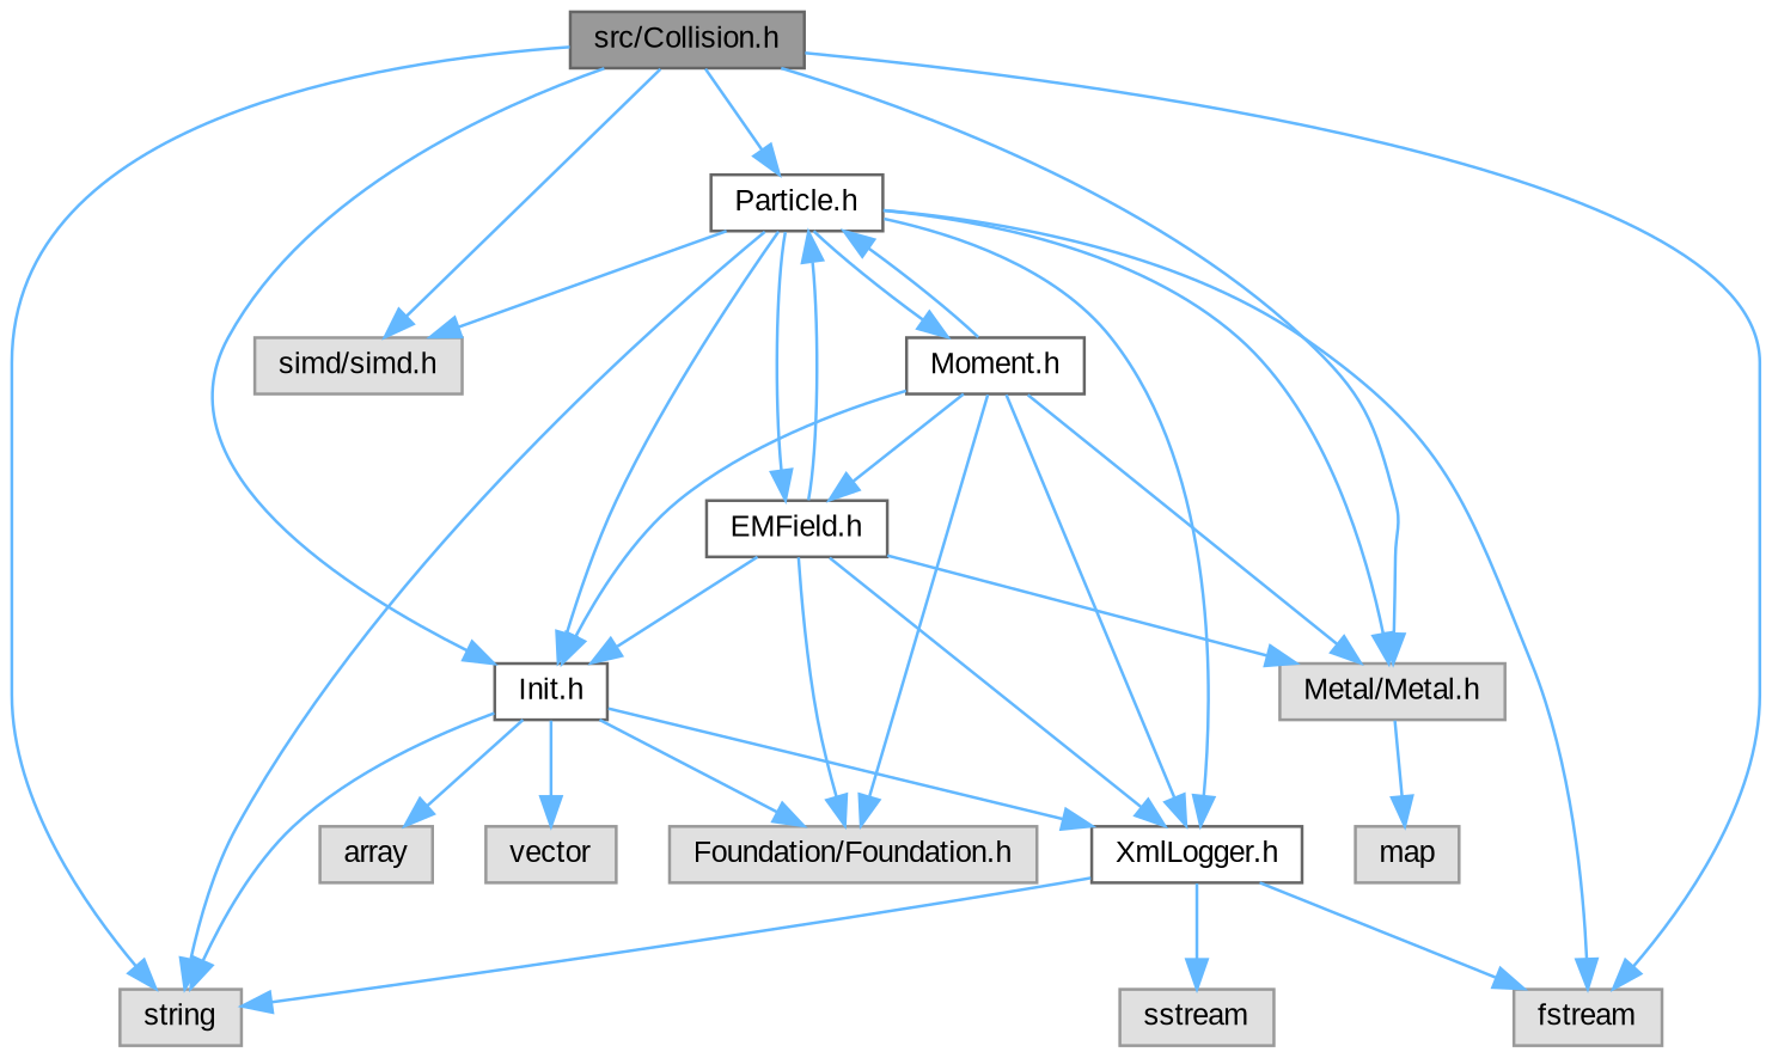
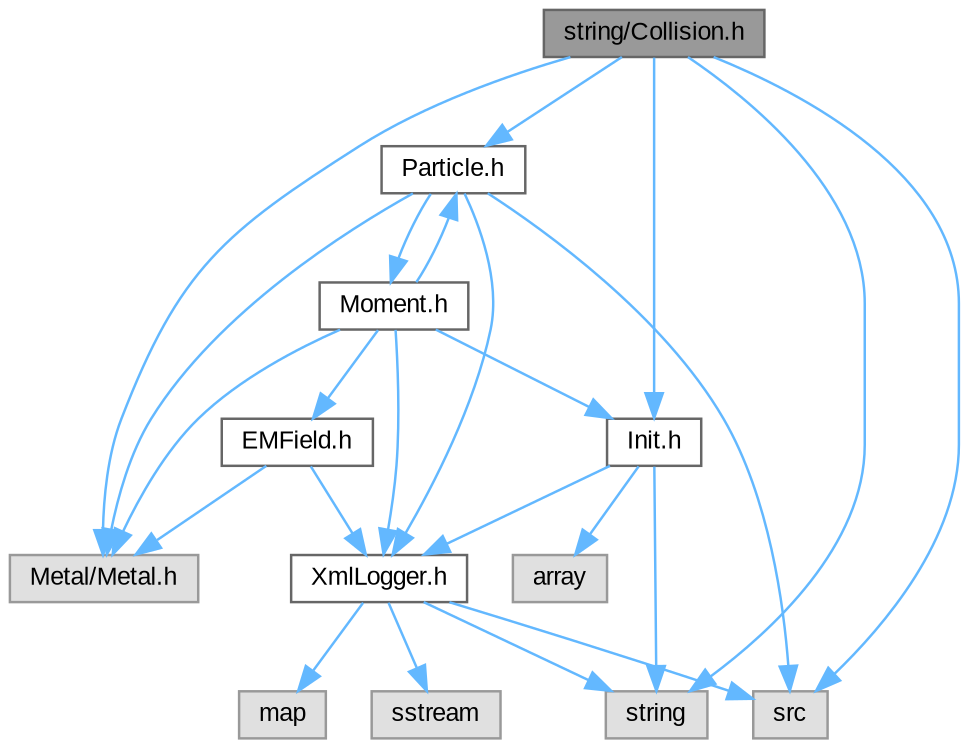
  digraph {
    fontname="Liberation Sans"
    node [color=grey60 fillcolor="#E0E0E0" fontname="Liberation Sans" fontsize=10 shape=box style=filled]
    edge [color=steelblue1 fontname="Liberation Sans" fontsize=10 labelfontname=Helvetica labelfontsize=10 style=solid]
-   n1 [color=gray40 fillcolor=grey60 fontcolor=black height=0.2 label="src/Collision.h" width=0.4]
+   n1 [color=gray40 fillcolor=grey60 fontcolor=black height=0.2 label="string/Collision.h" width=0.4]
    n2 [height=0.2 label="Metal/Metal.h" width=0.4]
-   n3 [height=0.2 label="simd/simd.h" width=0.4]
-   n4 [height=0.2 label=fstream width=0.4]
+   n4 [height=0.2 label=src width=0.4]
    n5 [height=0.2 label=string width=0.4]
    n6 [color=grey40 fillcolor=white height=0.2 label="Init.h" width=0.4]
    n7 [color=grey40 fillcolor=white height=0.2 label="Particle.h" width=0.4]
    n8 [color=grey40 fillcolor=white height=0.2 label="XmlLogger.h" width=0.4]
-   n9 [height=0.2 label="Foundation/Foundation.h" width=0.4]
    n10 [height=0.2 label=array width=0.4]
-   n11 [height=0.2 label=vector width=0.4]
    n12 [color=grey40 fillcolor=white height=0.2 label="EMField.h" width=0.4]
    n13 [color=grey40 fillcolor=white height=0.2 label="Moment.h" width=0.4]
    n14 [height=0.2 label=sstream width=0.4]
    n15 [height=0.2 label=map width=0.4]
    n1 -> n2
-   n1 -> n3
    n1 -> n4
    n1 -> n5
    n1 -> n6
    n1 -> n7
    n6 -> n5
    n6 -> n8
-   n6 -> n9
    n6 -> n10
-   n6 -> n11
    n7 -> n2
-   n7 -> n3
    n7 -> n4
-   n7 -> n5
-   n7 -> n6
    n7 -> n8
-   n7 -> n12
    n7 -> n13
    n8 -> n4
    n8 -> n5
    n8 -> n14
-   n2 -> n15
+   n8 -> n15
    n12 -> n2
-   n12 -> n6
-   n12 -> n7
    n12 -> n8
-   n12 -> n9
    n13 -> n2
    n13 -> n6
    n13 -> n7
    n13 -> n8
-   n13 -> n9
    n13 -> n12
  }
